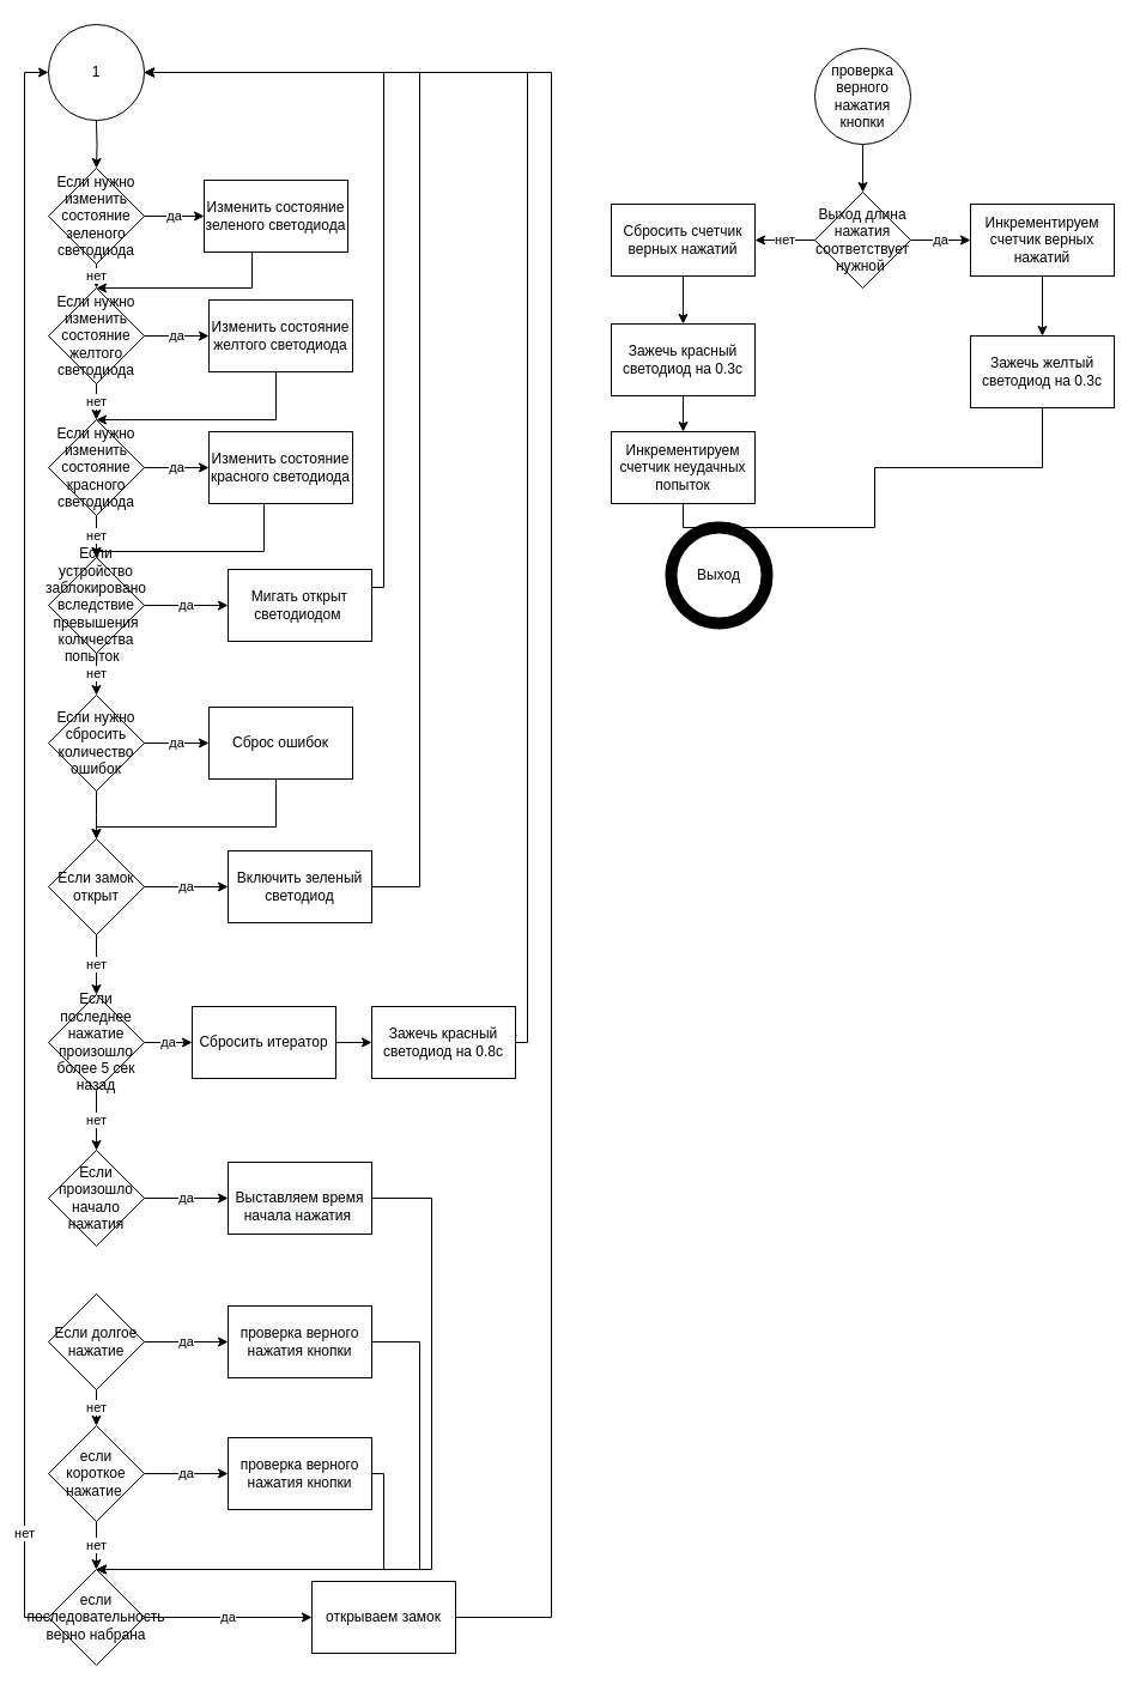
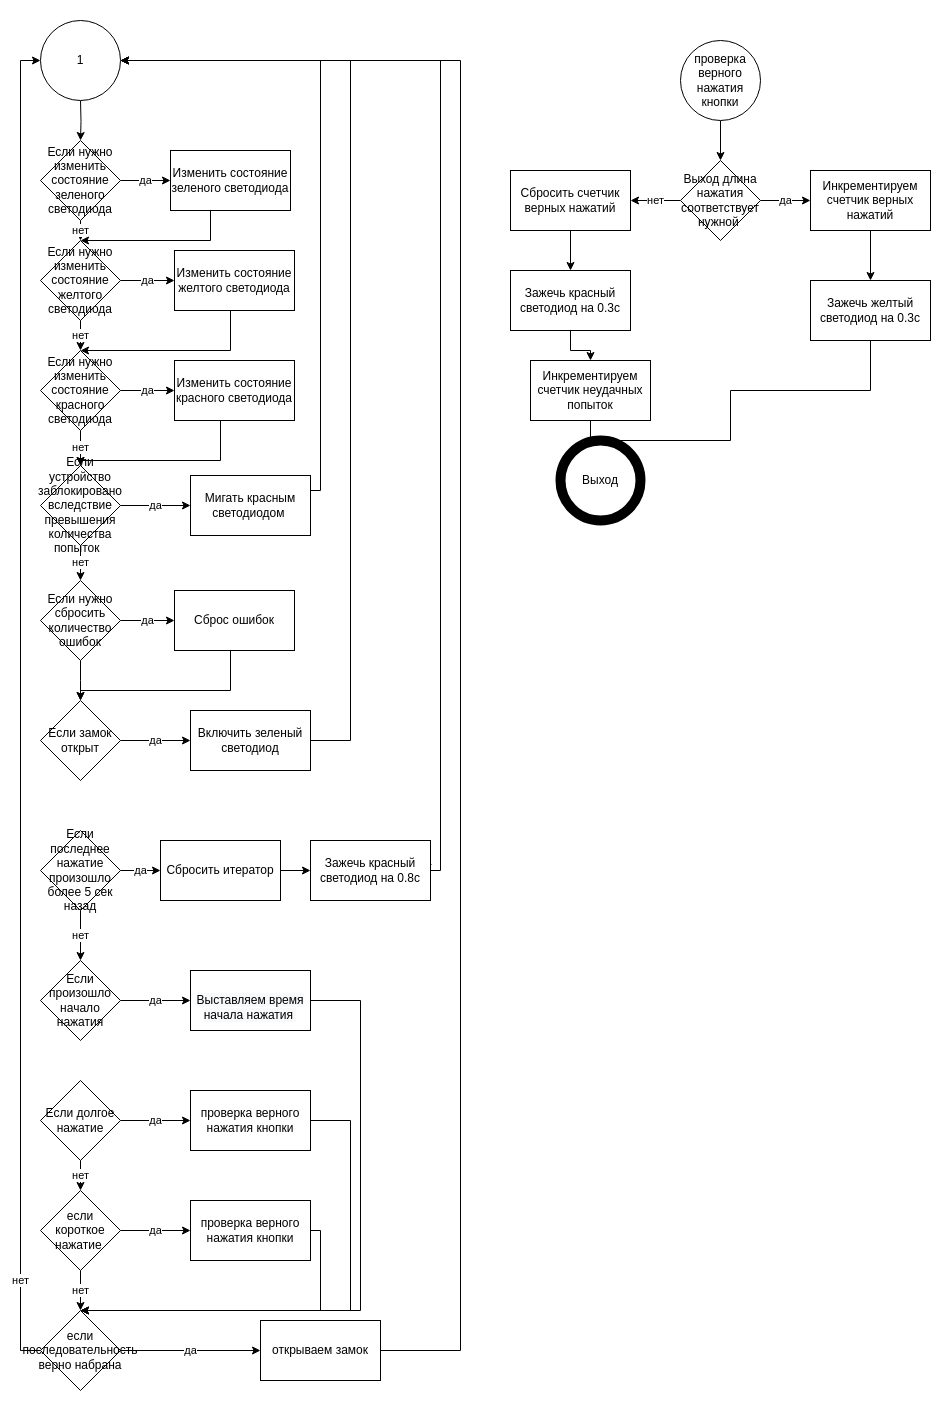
  <mxCell id="0" />
  <mxCell id="1" parent="0" />
  <mxCell id="2" style="edgeStyle=orthogonalEdgeStyle;rounded=0;orthogonalLoop=1;jettySize=auto;html=1;exitX=0.5;exitY=1;exitDx=0;exitDy=0;" parent="1" target="14" edge="1"><mxGeometry relative="1" as="geometry"><mxPoint x="80" y="100" as="sourcePoint" /></mxGeometry></mxCell>
  <mxCell id="3" value="нет" style="edgeStyle=orthogonalEdgeStyle;rounded=0;orthogonalLoop=1;jettySize=auto;html=1;entryX=0.5;entryY=0;entryDx=0;entryDy=0;" parent="1" source="5" target="8" edge="1"><mxGeometry relative="1" as="geometry" /></mxCell>
  <mxCell id="4" value="да" style="edgeStyle=orthogonalEdgeStyle;rounded=0;orthogonalLoop=1;jettySize=auto;html=1;entryX=0;entryY=0.5;entryDx=0;entryDy=0;" edge="1" parent="1" source="5" target="25"><mxGeometry relative="1" as="geometry" /></mxCell>
  <mxCell id="5" value="Если устройство заблокировано вследствие превышения количества попыток&amp;nbsp;&amp;nbsp;" style="rhombus;whiteSpace=wrap;html=1;" parent="1" vertex="1"><mxGeometry x="40" y="465" width="80" height="80" as="geometry" /></mxCell>
  <mxCell id="6" style="edgeStyle=orthogonalEdgeStyle;rounded=0;orthogonalLoop=1;jettySize=auto;html=1;" parent="1" source="8" edge="1"><mxGeometry relative="1" as="geometry"><mxPoint x="80" y="700" as="targetPoint" /></mxGeometry></mxCell>
  <mxCell id="7" value="да" style="edgeStyle=orthogonalEdgeStyle;rounded=0;orthogonalLoop=1;jettySize=auto;html=1;entryX=0;entryY=0.5;entryDx=0;entryDy=0;" edge="1" parent="1" source="8" target="28"><mxGeometry relative="1" as="geometry" /></mxCell>
  <mxCell id="8" value="Если нужно сбросить количество ошибок" style="rhombus;whiteSpace=wrap;html=1;" parent="1" vertex="1"><mxGeometry x="40" y="580" width="80" height="80" as="geometry" /></mxCell>
  <mxCell id="9" value="нет" style="edgeStyle=orthogonalEdgeStyle;rounded=0;orthogonalLoop=1;jettySize=auto;html=1;entryX=0.5;entryY=0;entryDx=0;entryDy=0;" parent="1" source="11" target="5" edge="1"><mxGeometry relative="1" as="geometry" /></mxCell>
  <mxCell id="10" value="да" style="edgeStyle=orthogonalEdgeStyle;rounded=0;orthogonalLoop=1;jettySize=auto;html=1;entryX=0;entryY=0.5;entryDx=0;entryDy=0;" parent="1" source="11" target="23" edge="1"><mxGeometry relative="1" as="geometry" /></mxCell>
  <mxCell id="11" value="Если нужно изменить состояние красного светодиода" style="rhombus;whiteSpace=wrap;html=1;" parent="1" vertex="1"><mxGeometry x="40" y="350" width="80" height="80" as="geometry" /></mxCell>
  <mxCell id="12" value="нет" style="edgeStyle=orthogonalEdgeStyle;rounded=0;orthogonalLoop=1;jettySize=auto;html=1;exitX=0.5;exitY=1;exitDx=0;exitDy=0;entryX=0.5;entryY=0;entryDx=0;entryDy=0;" parent="1" source="14" target="17" edge="1"><mxGeometry relative="1" as="geometry" /></mxCell>
  <mxCell id="13" value="да" style="edgeStyle=orthogonalEdgeStyle;rounded=0;orthogonalLoop=1;jettySize=auto;html=1;entryX=0;entryY=0.5;entryDx=0;entryDy=0;" parent="1" source="14" target="19" edge="1"><mxGeometry relative="1" as="geometry" /></mxCell>
  <mxCell id="14" value="Если нужно изменить состояние зеленого светодиода" style="rhombus;whiteSpace=wrap;html=1;" parent="1" vertex="1"><mxGeometry x="40" y="140" width="80" height="80" as="geometry" /></mxCell>
  <mxCell id="15" value="нет" style="edgeStyle=orthogonalEdgeStyle;rounded=0;orthogonalLoop=1;jettySize=auto;html=1;exitX=0.5;exitY=1;exitDx=0;exitDy=0;" parent="1" source="17" target="11" edge="1"><mxGeometry relative="1" as="geometry" /></mxCell>
  <mxCell id="16" value="да" style="edgeStyle=orthogonalEdgeStyle;rounded=0;orthogonalLoop=1;jettySize=auto;html=1;entryX=0;entryY=0.5;entryDx=0;entryDy=0;" parent="1" source="17" target="21" edge="1"><mxGeometry relative="1" as="geometry" /></mxCell>
  <mxCell id="17" value="Если нужно изменить состояние желтого светодиода" style="rhombus;whiteSpace=wrap;html=1;" parent="1" vertex="1"><mxGeometry x="40" y="240" width="80" height="80" as="geometry" /></mxCell>
  <mxCell id="18" style="edgeStyle=orthogonalEdgeStyle;rounded=0;orthogonalLoop=1;jettySize=auto;html=1;entryX=0.5;entryY=0;entryDx=0;entryDy=0;" parent="1" source="19" target="17" edge="1"><mxGeometry relative="1" as="geometry"><Array as="points"><mxPoint x="210" y="240" /></Array></mxGeometry></mxCell>
  <mxCell id="19" value="Изменить состояние зеленого светодиода" style="rounded=0;whiteSpace=wrap;html=1;" parent="1" vertex="1"><mxGeometry x="170" y="150" width="120" height="60" as="geometry" /></mxCell>
  <mxCell id="20" style="edgeStyle=orthogonalEdgeStyle;rounded=0;orthogonalLoop=1;jettySize=auto;html=1;" parent="1" source="21" edge="1"><mxGeometry relative="1" as="geometry"><Array as="points"><mxPoint x="230" y="350" /></Array><mxPoint x="80" y="350" as="targetPoint" /></mxGeometry></mxCell>
  <mxCell id="21" value="Изменить состояние желтого светодиода" style="rounded=0;whiteSpace=wrap;html=1;" parent="1" vertex="1"><mxGeometry x="174" y="250" width="120" height="60" as="geometry" /></mxCell>
  <mxCell id="22" style="edgeStyle=orthogonalEdgeStyle;rounded=0;orthogonalLoop=1;jettySize=auto;html=1;entryX=0.5;entryY=0;entryDx=0;entryDy=0;" parent="1" source="23" target="5" edge="1"><mxGeometry relative="1" as="geometry"><Array as="points"><mxPoint x="220" y="460" /><mxPoint x="80" y="460" /></Array><mxPoint x="80" y="450" as="targetPoint" /></mxGeometry></mxCell>
  <mxCell id="23" value="Изменить состояние красного светодиода" style="rounded=0;whiteSpace=wrap;html=1;" parent="1" vertex="1"><mxGeometry x="174" y="360" width="120" height="60" as="geometry" /></mxCell>
  <mxCell id="24" style="edgeStyle=orthogonalEdgeStyle;rounded=0;orthogonalLoop=1;jettySize=auto;html=1;entryX=1;entryY=0.5;entryDx=0;entryDy=0;" edge="1" parent="1" source="25"><mxGeometry relative="1" as="geometry"><mxPoint x="120" y="60" as="targetPoint" /><Array as="points"><mxPoint x="320" y="490" /><mxPoint x="320" y="60" /></Array></mxGeometry></mxCell>
- <mxCell id="25" value="Мигать открыт светодиодом&amp;nbsp;" style="rounded=0;whiteSpace=wrap;html=1;" vertex="1" parent="1"><mxGeometry x="190" y="475" width="120" height="60" as="geometry" /></mxCell>
+ <mxCell id="25" value="Мигать красным светодиодом&amp;nbsp;" style="rounded=0;whiteSpace=wrap;html=1;" vertex="1" parent="1"><mxGeometry x="190" y="475" width="120" height="60" as="geometry" /></mxCell>
  <mxCell id="26" value="1" style="ellipse;whiteSpace=wrap;html=1;aspect=fixed;" vertex="1" parent="1"><mxGeometry x="40" y="20" width="80" height="80" as="geometry" /></mxCell>
  <mxCell id="27" style="edgeStyle=orthogonalEdgeStyle;rounded=0;orthogonalLoop=1;jettySize=auto;html=1;" edge="1" parent="1" source="28" target="32"><mxGeometry relative="1" as="geometry"><mxPoint x="220" y="770" as="targetPoint" /><Array as="points"><mxPoint x="230" y="690" /><mxPoint x="80" y="690" /></Array></mxGeometry></mxCell>
  <mxCell id="28" value="Сброс ошибок" style="rounded=0;whiteSpace=wrap;html=1;" vertex="1" parent="1"><mxGeometry x="174" y="590" width="120" height="60" as="geometry" /></mxCell>
  <mxCell id="29" style="edgeStyle=orthogonalEdgeStyle;rounded=0;orthogonalLoop=1;jettySize=auto;html=1;entryX=1;entryY=0.5;entryDx=0;entryDy=0;exitX=1;exitY=0.5;exitDx=0;exitDy=0;" edge="1" parent="1" source="33" target="26"><mxGeometry relative="1" as="geometry"><Array as="points"><mxPoint x="350" y="740" /><mxPoint x="350" y="60" /></Array></mxGeometry></mxCell>
  <mxCell id="30" value="да" style="edgeStyle=orthogonalEdgeStyle;rounded=0;orthogonalLoop=1;jettySize=auto;html=1;entryX=0;entryY=0.5;entryDx=0;entryDy=0;" edge="1" parent="1" source="32" target="33"><mxGeometry relative="1" as="geometry" /></mxCell>
- <mxCell id="31" value="нет" style="edgeStyle=orthogonalEdgeStyle;rounded=0;orthogonalLoop=1;jettySize=auto;html=1;" edge="1" parent="1" source="32" target="37"><mxGeometry relative="1" as="geometry" /></mxCell>
  <mxCell id="32" value="Если замок открыт" style="rhombus;whiteSpace=wrap;html=1;" vertex="1" parent="1"><mxGeometry x="40" y="700" width="80" height="80" as="geometry" /></mxCell>
  <mxCell id="33" value="Включить зеленый светодиод" style="rounded=0;whiteSpace=wrap;html=1;" vertex="1" parent="1"><mxGeometry x="190" y="710" width="120" height="60" as="geometry" /></mxCell>
  <mxCell id="34" style="edgeStyle=orthogonalEdgeStyle;rounded=0;orthogonalLoop=1;jettySize=auto;html=1;entryX=1;entryY=0.5;entryDx=0;entryDy=0;exitX=1.008;exitY=0.4;exitDx=0;exitDy=0;exitPerimeter=0;" edge="1" parent="1" source="40" target="26"><mxGeometry relative="1" as="geometry"><Array as="points"><mxPoint x="421" y="864" /><mxPoint x="421" y="870" /><mxPoint x="440" y="870" /><mxPoint x="440" y="60" /></Array></mxGeometry></mxCell>
  <mxCell id="35" value="да" style="edgeStyle=orthogonalEdgeStyle;rounded=0;orthogonalLoop=1;jettySize=auto;html=1;" edge="1" parent="1" source="37" target="39"><mxGeometry relative="1" as="geometry" /></mxCell>
  <mxCell id="36" value="нет" style="edgeStyle=orthogonalEdgeStyle;rounded=0;orthogonalLoop=1;jettySize=auto;html=1;" edge="1" parent="1" source="37"><mxGeometry relative="1" as="geometry"><mxPoint x="80" y="960" as="targetPoint" /></mxGeometry></mxCell>
  <mxCell id="37" value="Если последнее нажатие произошло более 5 сек назад" style="rhombus;whiteSpace=wrap;html=1;" vertex="1" parent="1"><mxGeometry x="40" y="830" width="80" height="80" as="geometry" /></mxCell>
  <mxCell id="38" style="edgeStyle=orthogonalEdgeStyle;rounded=0;orthogonalLoop=1;jettySize=auto;html=1;entryX=0;entryY=0.5;entryDx=0;entryDy=0;" edge="1" parent="1" source="39" target="40"><mxGeometry relative="1" as="geometry" /></mxCell>
  <mxCell id="39" value="Сбросить итератор" style="rounded=0;whiteSpace=wrap;html=1;" vertex="1" parent="1"><mxGeometry x="160" y="840" width="120" height="60" as="geometry" /></mxCell>
  <mxCell id="40" value="Зажечь красный светодиод на 0.8с" style="rounded=0;whiteSpace=wrap;html=1;" vertex="1" parent="1"><mxGeometry x="310" y="840" width="120" height="60" as="geometry" /></mxCell>
  <mxCell id="41" value="нет" style="edgeStyle=orthogonalEdgeStyle;rounded=0;orthogonalLoop=1;jettySize=auto;html=1;" edge="1" parent="1" source="43" target="50"><mxGeometry relative="1" as="geometry" /></mxCell>
  <mxCell id="42" value="да" style="edgeStyle=orthogonalEdgeStyle;rounded=0;orthogonalLoop=1;jettySize=auto;html=1;entryX=0;entryY=0.5;entryDx=0;entryDy=0;" edge="1" parent="1" source="43" target="52"><mxGeometry relative="1" as="geometry" /></mxCell>
  <mxCell id="43" value="Если долгое нажатие" style="rhombus;whiteSpace=wrap;html=1;" vertex="1" parent="1"><mxGeometry x="40" y="1080" width="80" height="80" as="geometry" /></mxCell>
  <mxCell id="44" value="да" style="edgeStyle=orthogonalEdgeStyle;rounded=0;orthogonalLoop=1;jettySize=auto;html=1;" edge="1" parent="1" source="45" target="47"><mxGeometry relative="1" as="geometry" /></mxCell>
  <mxCell id="45" value="Если произошло начало нажатия" style="rhombus;whiteSpace=wrap;html=1;" vertex="1" parent="1"><mxGeometry x="40" y="960" width="80" height="80" as="geometry" /></mxCell>
  <mxCell id="46" style="edgeStyle=orthogonalEdgeStyle;rounded=0;orthogonalLoop=1;jettySize=auto;html=1;entryX=0.5;entryY=0;entryDx=0;entryDy=0;" edge="1" parent="1" source="47" target="58"><mxGeometry relative="1" as="geometry"><Array as="points"><mxPoint x="360" y="1000" /><mxPoint x="360" y="1310" /></Array></mxGeometry></mxCell>
  <mxCell id="47" value="&lt;br&gt;&lt;span style=&quot;color: rgb(0, 0, 0); font-family: Helvetica; font-size: 12px; font-style: normal; font-variant-ligatures: normal; font-variant-caps: normal; font-weight: 400; letter-spacing: normal; orphans: 2; text-align: center; text-indent: 0px; text-transform: none; widows: 2; word-spacing: 0px; -webkit-text-stroke-width: 0px; background-color: rgb(248, 249, 250); text-decoration-thickness: initial; text-decoration-style: initial; text-decoration-color: initial; float: none; display: inline !important;&quot;&gt;Выставляем время начала нажатия&amp;nbsp;&lt;/span&gt;" style="rounded=0;whiteSpace=wrap;html=1;" vertex="1" parent="1"><mxGeometry x="190" y="970" width="120" height="60" as="geometry" /></mxCell>
  <mxCell id="48" value="да" style="edgeStyle=orthogonalEdgeStyle;rounded=0;orthogonalLoop=1;jettySize=auto;html=1;entryX=0;entryY=0.5;entryDx=0;entryDy=0;" edge="1" parent="1" source="50" target="54"><mxGeometry relative="1" as="geometry" /></mxCell>
  <mxCell id="49" value="нет" style="edgeStyle=orthogonalEdgeStyle;rounded=0;orthogonalLoop=1;jettySize=auto;html=1;" edge="1" parent="1" source="50" target="58"><mxGeometry relative="1" as="geometry" /></mxCell>
  <mxCell id="50" value="если короткое нажатие&amp;nbsp;" style="rhombus;whiteSpace=wrap;html=1;" vertex="1" parent="1"><mxGeometry x="40" y="1190" width="80" height="80" as="geometry" /></mxCell>
  <mxCell id="51" style="edgeStyle=orthogonalEdgeStyle;rounded=0;orthogonalLoop=1;jettySize=auto;html=1;entryX=0.5;entryY=0;entryDx=0;entryDy=0;" edge="1" parent="1" source="52" target="58"><mxGeometry relative="1" as="geometry"><Array as="points"><mxPoint x="350" y="1120" /><mxPoint x="350" y="1310" /></Array></mxGeometry></mxCell>
  <mxCell id="52" value="проверка верного нажатия кнопки" style="rounded=0;whiteSpace=wrap;html=1;" vertex="1" parent="1"><mxGeometry x="190" y="1090" width="120" height="60" as="geometry" /></mxCell>
  <mxCell id="53" style="edgeStyle=orthogonalEdgeStyle;rounded=0;orthogonalLoop=1;jettySize=auto;html=1;entryX=0.5;entryY=0;entryDx=0;entryDy=0;" edge="1" parent="1" source="54" target="58"><mxGeometry relative="1" as="geometry"><Array as="points"><mxPoint x="320" y="1230" /><mxPoint x="320" y="1310" /></Array></mxGeometry></mxCell>
  <mxCell id="54" value="проверка верного нажатия кнопки" style="rounded=0;whiteSpace=wrap;html=1;" vertex="1" parent="1"><mxGeometry x="190" y="1200" width="120" height="60" as="geometry" /></mxCell>
  <mxCell id="55" value="да" style="edgeStyle=orthogonalEdgeStyle;rounded=0;orthogonalLoop=1;jettySize=auto;html=1;" edge="1" parent="1" source="58" target="60"><mxGeometry relative="1" as="geometry" /></mxCell>
  <mxCell id="56" style="edgeStyle=orthogonalEdgeStyle;rounded=0;orthogonalLoop=1;jettySize=auto;html=1;entryX=0;entryY=0.5;entryDx=0;entryDy=0;" edge="1" parent="1" source="58" target="26"><mxGeometry relative="1" as="geometry"><Array as="points"><mxPoint x="20" y="1350" /><mxPoint x="20" y="60" /></Array></mxGeometry></mxCell>
  <mxCell id="57" value="нет" style="edgeLabel;html=1;align=center;verticalAlign=middle;resizable=0;points=[];" vertex="1" connectable="0" parent="56"><mxGeometry x="-0.863" y="1" relative="1" as="geometry"><mxPoint as="offset" /></mxGeometry></mxCell>
  <mxCell id="58" value="если последовательность верно набрана" style="rhombus;whiteSpace=wrap;html=1;" vertex="1" parent="1"><mxGeometry x="40" y="1310" width="80" height="80" as="geometry" /></mxCell>
  <mxCell id="59" style="edgeStyle=orthogonalEdgeStyle;rounded=0;orthogonalLoop=1;jettySize=auto;html=1;entryX=1;entryY=0.5;entryDx=0;entryDy=0;" edge="1" parent="1" source="60" target="26"><mxGeometry relative="1" as="geometry"><Array as="points"><mxPoint x="460" y="1350" /><mxPoint x="460" y="60" /></Array></mxGeometry></mxCell>
  <mxCell id="60" value="открываем замок" style="rounded=0;whiteSpace=wrap;html=1;" vertex="1" parent="1"><mxGeometry x="260" y="1320" width="120" height="60" as="geometry" /></mxCell>
  <mxCell id="61" style="edgeStyle=orthogonalEdgeStyle;rounded=0;orthogonalLoop=1;jettySize=auto;html=1;" edge="1" parent="1" source="62" target="65"><mxGeometry relative="1" as="geometry" /></mxCell>
  <mxCell id="62" value="проверка верного нажатия кнопки" style="ellipse;whiteSpace=wrap;html=1;aspect=fixed;" vertex="1" parent="1"><mxGeometry x="680" y="40" width="80" height="80" as="geometry" /></mxCell>
  <mxCell id="63" value="нет" style="edgeStyle=orthogonalEdgeStyle;rounded=0;orthogonalLoop=1;jettySize=auto;html=1;" edge="1" parent="1" source="65" target="71"><mxGeometry relative="1" as="geometry" /></mxCell>
  <mxCell id="64" value="да" style="edgeStyle=orthogonalEdgeStyle;rounded=0;orthogonalLoop=1;jettySize=auto;html=1;" edge="1" parent="1" source="65" target="67"><mxGeometry relative="1" as="geometry"><Array as="points"><mxPoint x="780" y="200" /><mxPoint x="780" y="200" /></Array></mxGeometry></mxCell>
  <mxCell id="65" value="Выход длина нажатия соответствует нужной&amp;nbsp;" style="rhombus;whiteSpace=wrap;html=1;" vertex="1" parent="1"><mxGeometry x="680" y="160" width="80" height="80" as="geometry" /></mxCell>
  <mxCell id="66" style="edgeStyle=orthogonalEdgeStyle;rounded=0;orthogonalLoop=1;jettySize=auto;html=1;entryX=0.5;entryY=0;entryDx=0;entryDy=0;" edge="1" parent="1" source="67" target="69"><mxGeometry relative="1" as="geometry" /></mxCell>
  <mxCell id="67" value="Инкрементируем счетчик верных нажатий" style="rounded=0;whiteSpace=wrap;html=1;" vertex="1" parent="1"><mxGeometry x="810" y="170" width="120" height="60" as="geometry" /></mxCell>
  <mxCell id="68" style="edgeStyle=orthogonalEdgeStyle;rounded=0;orthogonalLoop=1;jettySize=auto;html=1;entryX=0.5;entryY=0;entryDx=0;entryDy=0;" edge="1" parent="1" source="69" target="76"><mxGeometry relative="1" as="geometry"><mxPoint x="870" y="390" as="targetPoint" /><Array as="points"><mxPoint x="870" y="390" /><mxPoint x="730" y="390" /></Array></mxGeometry></mxCell>
  <mxCell id="69" value="Зажечь желтый светодиод на 0.3с" style="rounded=0;whiteSpace=wrap;html=1;" vertex="1" parent="1"><mxGeometry x="810" y="280" width="120" height="60" as="geometry" /></mxCell>
  <mxCell id="70" style="edgeStyle=orthogonalEdgeStyle;rounded=0;orthogonalLoop=1;jettySize=auto;html=1;entryX=0.5;entryY=0;entryDx=0;entryDy=0;" edge="1" parent="1" source="71" target="73"><mxGeometry relative="1" as="geometry" /></mxCell>
  <mxCell id="71" value="Сбросить счетчик верных нажатий" style="rounded=0;whiteSpace=wrap;html=1;" vertex="1" parent="1"><mxGeometry x="510" y="170" width="120" height="60" as="geometry" /></mxCell>
  <mxCell id="72" style="edgeStyle=orthogonalEdgeStyle;rounded=0;orthogonalLoop=1;jettySize=auto;html=1;" edge="1" parent="1" source="73" target="75"><mxGeometry relative="1" as="geometry" /></mxCell>
  <mxCell id="73" value="Зажечь красный светодиод на 0.3с" style="rounded=0;whiteSpace=wrap;html=1;" vertex="1" parent="1"><mxGeometry x="510" y="270" width="120" height="60" as="geometry" /></mxCell>
  <mxCell id="74" style="edgeStyle=orthogonalEdgeStyle;rounded=0;orthogonalLoop=1;jettySize=auto;html=1;" edge="1" parent="1" source="75" target="76"><mxGeometry relative="1" as="geometry" /></mxCell>
- <mxCell id="75" value="Инкрементируем счетчик неудачных попыток" style="rounded=0;whiteSpace=wrap;html=1;" vertex="1" parent="1"><mxGeometry x="510" y="360" width="120" height="60" as="geometry" /></mxCell>
+ <mxCell id="75" value="Инкрементируем счетчик неудачных попыток" style="rounded=0;whiteSpace=wrap;html=1;" vertex="1" parent="1"><mxGeometry x="530" y="360" width="120" height="60" as="geometry" /></mxCell>
  <mxCell id="76" value="Выход" style="ellipse;whiteSpace=wrap;html=1;aspect=fixed;strokeWidth=10;" vertex="1" parent="1"><mxGeometry x="560" y="440" width="80" height="80" as="geometry" /></mxCell>
